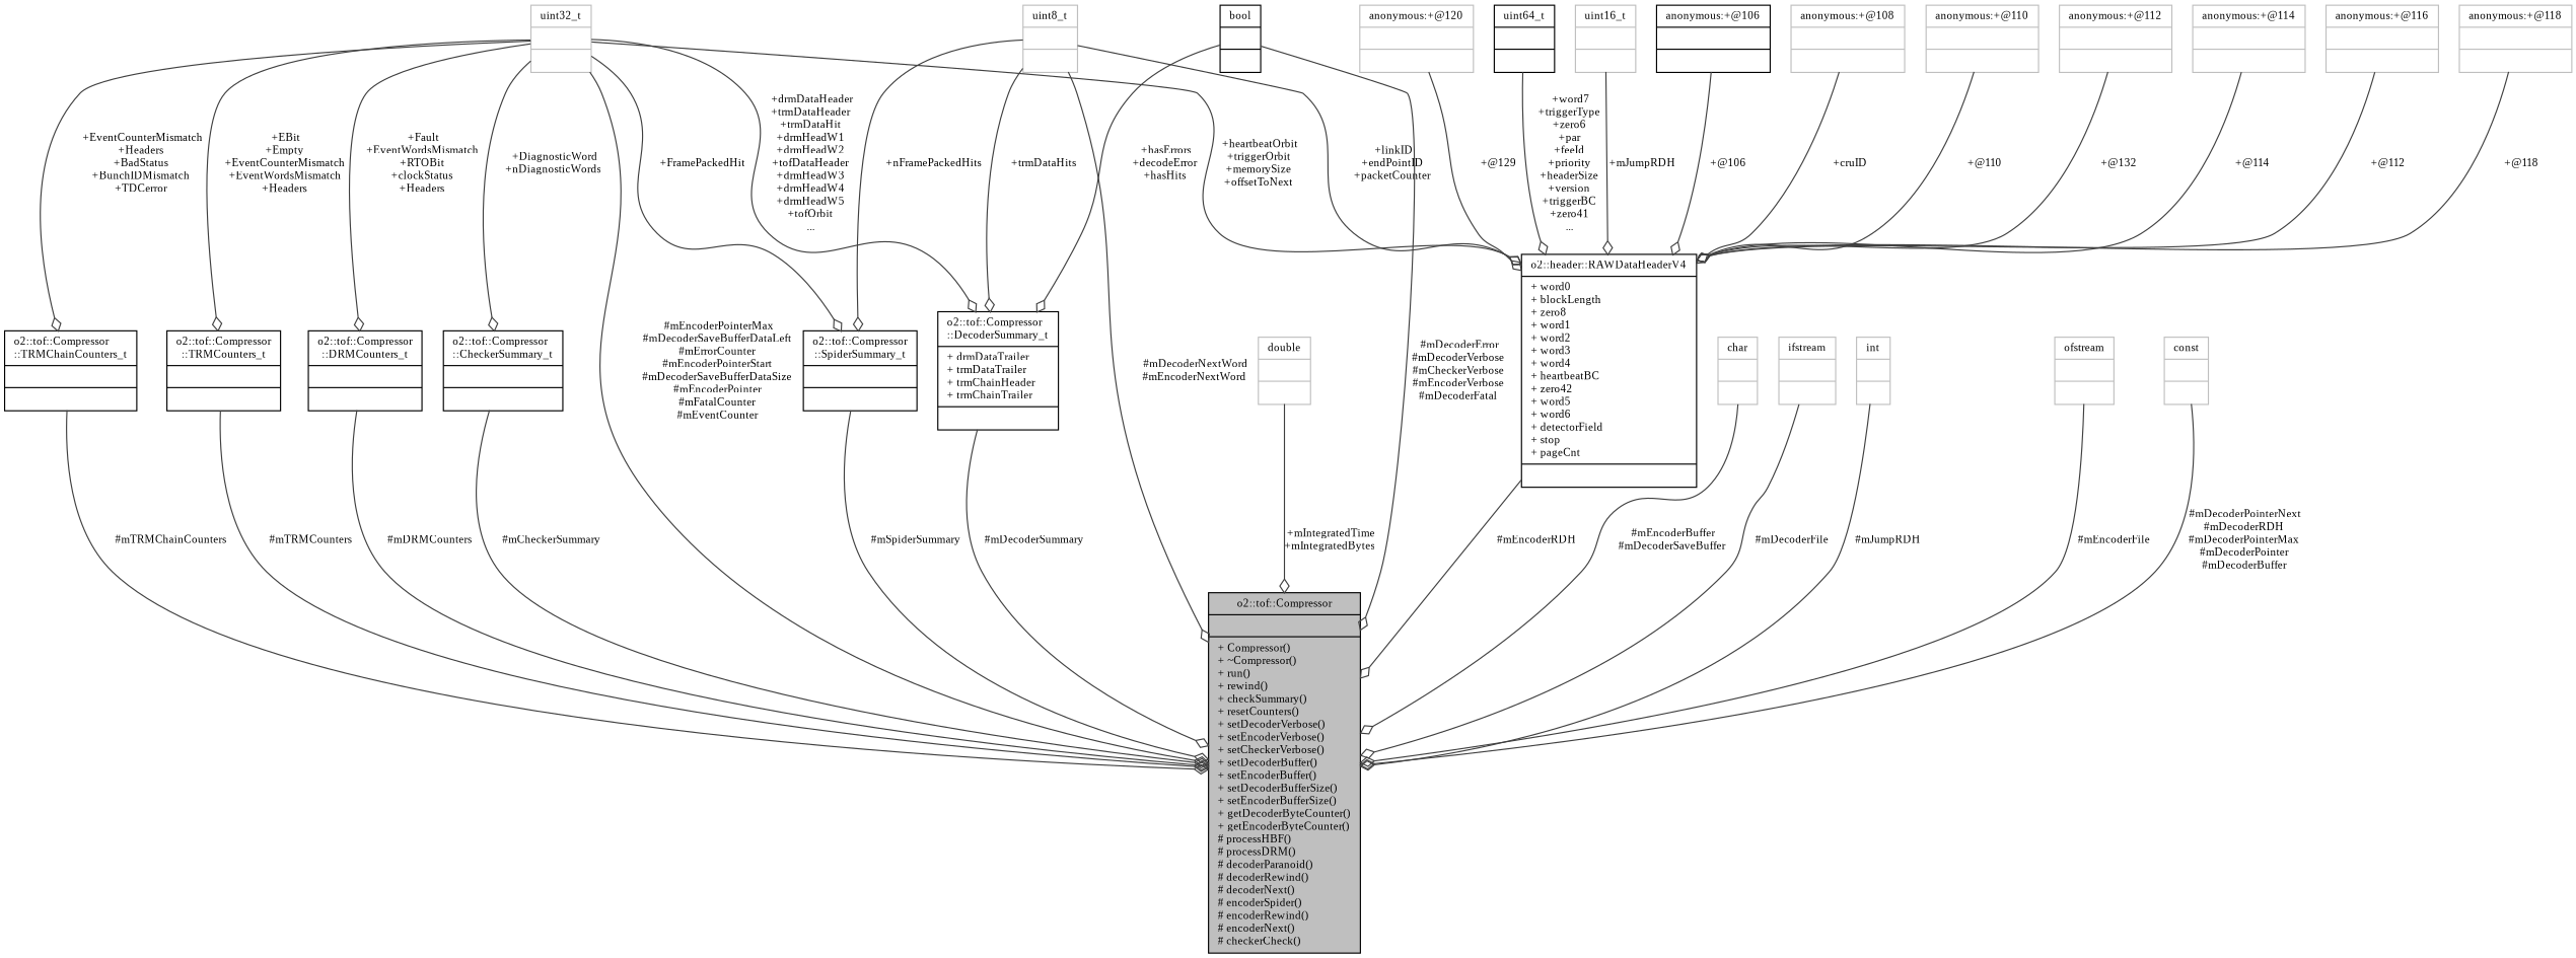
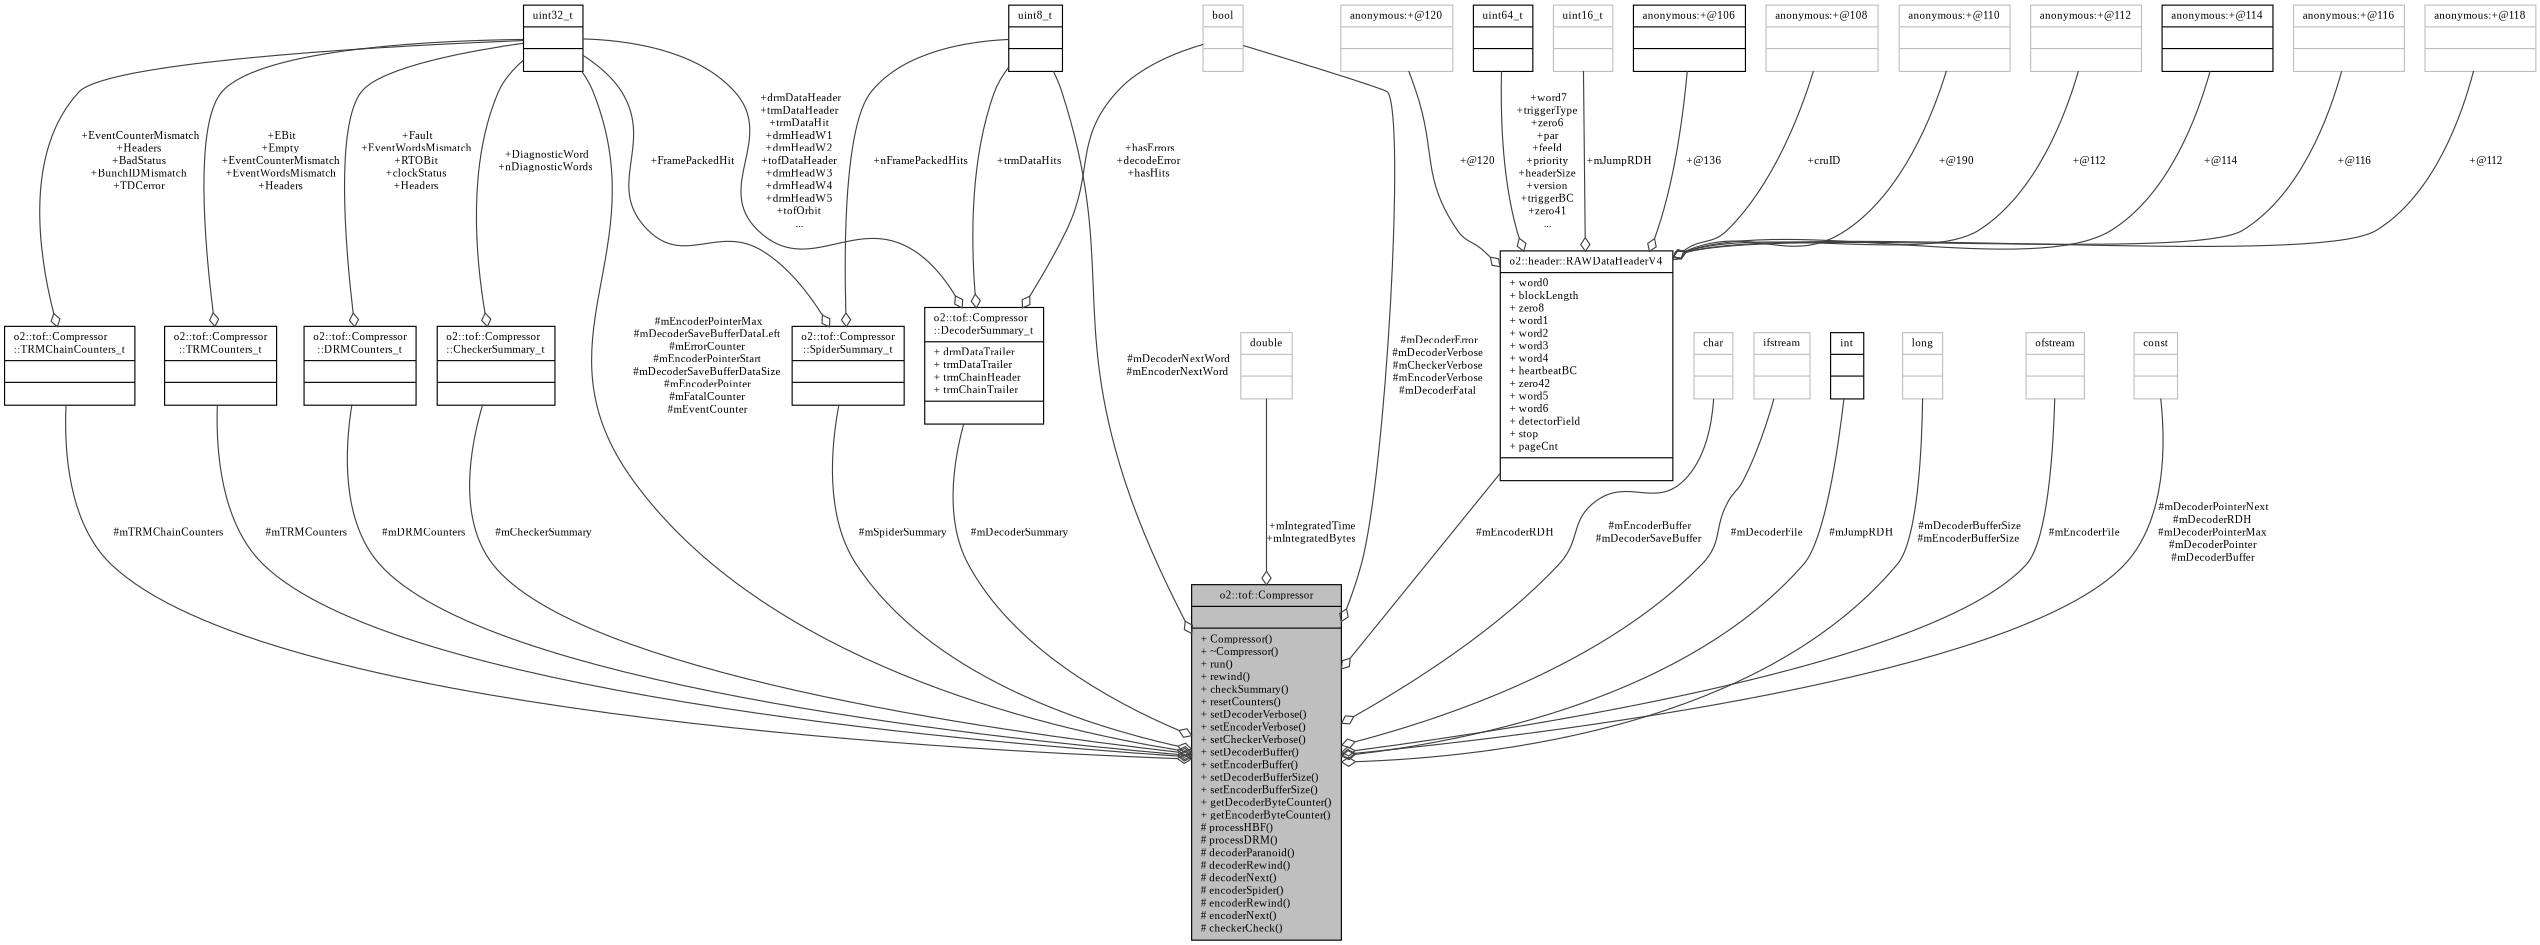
  digraph {
    fontname="Liberation Serif"
    node [color=grey75 fontname="Liberation Serif" fontsize=10 shape=record]
    edge [arrowhead=odiamond color=grey25 fontname="Liberation Serif" fontsize=10 labelfontname=Helvetica labelfontsize=10 style=solid]
    n1 [color=black fillcolor=grey75 fontcolor=black height=0.2 label="{o2::tof::Compressor\n||+ Compressor()\l+ ~Compressor()\l+ run()\l+ rewind()\l+ checkSummary()\l+ resetCounters()\l+ setDecoderVerbose()\l+ setEncoderVerbose()\l+ setCheckerVerbose()\l+ setDecoderBuffer()\l+ setEncoderBuffer()\l+ setDecoderBufferSize()\l+ setEncoderBufferSize()\l+ getDecoderByteCounter()\l+ getEncoderByteCounter()\l# processHBF()\l# processDRM()\l# decoderParanoid()\l# decoderRewind()\l# decoderNext()\l# encoderSpider()\l# encoderRewind()\l# encoderNext()\l# checkerCheck()\l}" style=filled width=0.4]
    n2 [color=black height=0.2 label="{o2::tof::Compressor\l::CheckerSummary_t\n||}" width=0.4]
-   n3 [height=0.2 label="{uint32_t\n||}" width=0.4]
+   n3 [color=black height=0.2 label="{uint32_t\n||}" width=0.4]
    n4 [color=black height=0.2 label="{o2::tof::Compressor\l::DecoderSummary_t\n|+ drmDataTrailer\l+ trmDataTrailer\l+ trmChainHeader\l+ trmChainTrailer\l|}" width=0.4]
    n5 [color=black height=0.2 label="{o2::tof::Compressor\l::TRMChainCounters_t\n||}" width=0.4]
    n6 [color=black height=0.2 label="{o2::tof::Compressor\l::TRMCounters_t\n||}" width=0.4]
    n7 [color=black height=0.2 label="{o2::tof::Compressor\l::DRMCounters_t\n||}" width=0.4]
    n8 [color=black height=0.2 label="{o2::tof::Compressor\l::SpiderSummary_t\n||}" width=0.4]
    n9 [color=black height=0.2 label="{o2::header::RAWDataHeaderV4\n|+ word0\l+ blockLength\l+ zero8\l+ word1\l+ word2\l+ word3\l+ word4\l+ heartbeatBC\l+ zero42\l+ word5\l+ word6\l+ detectorField\l+ stop\l+ pageCnt\l|}" width=0.4]
    n10 [height=0.2 label="{double\n||}" width=0.4]
-   n11 [height=0.2 label="{uint8_t\n||}" width=0.4]
-   n12 [color=black height=0.2 label="{bool\n||}" width=0.4]
+   n11 [color=black height=0.2 label="{uint8_t\n||}" width=0.4]
+   n12 [height=0.2 label="{bool\n||}" width=0.4]
    n13 [height=0.2 label="{char\n||}" width=0.4]
    n14 [height=0.2 label="{ifstream\n||}" width=0.4]
-   n15 [height=0.2 label="{int\n||}" width=0.4]
+   n15 [color=black height=0.2 label="{int\n||}" width=0.4]
+   n16 [height=0.2 label="{long\n||}" width=0.4]
    n17 [height=0.2 label="{ofstream\n||}" width=0.4]
    n18 [height=0.2 label="{const\n||}" width=0.4]
    n19 [height=0.2 label="{anonymous:+@120\n||}" width=0.4]
    n20 [color=black height=0.2 label="{uint64_t\n||}" width=0.4]
    n21 [height=0.2 label="{uint16_t\n||}" width=0.4]
    n22 [color=black height=0.2 label="{anonymous:+@106\n||}" width=0.4]
    n23 [height=0.2 label="{anonymous:+@108\n||}" width=0.4]
    n24 [height=0.2 label="{anonymous:+@110\n||}" width=0.4]
    n25 [height=0.2 label="{anonymous:+@112\n||}" width=0.4]
-   n26 [height=0.2 label="{anonymous:+@114\n||}" width=0.4]
+   n26 [color=black height=0.2 label="{anonymous:+@114\n||}" width=0.4]
    n27 [height=0.2 label="{anonymous:+@116\n||}" width=0.4]
    n28 [height=0.2 label="{anonymous:+@118\n||}" width=0.4]
    n2 -> n1 [label=" #mCheckerSummary"]
    n3 -> n1 [label=" #mEncoderPointerMax\n#mDecoderSaveBufferDataLeft\n#mErrorCounter\n#mEncoderPointerStart\n#mDecoderSaveBufferDataSize\n#mEncoderPointer\n#mFatalCounter\n#mEventCounter"]
    n3 -> n2 [label=" +DiagnosticWord\n+nDiagnosticWords"]
    n3 -> n4 [label=" +drmDataHeader\n+trmDataHeader\n+trmDataHit\n+drmHeadW1\n+drmHeadW2\n+tofDataHeader\n+drmHeadW3\n+drmHeadW4\n+drmHeadW5\n+tofOrbit\n..."]
    n3 -> n5 [label=" +EventCounterMismatch\n+Headers\n+BadStatus\n+BunchIDMismatch\n+TDCerror"]
    n3 -> n6 [label=" +EBit\n+Empty\n+EventCounterMismatch\n+EventWordsMismatch\n+Headers"]
    n3 -> n7 [label=" +Fault\n+EventWordsMismatch\n+RTOBit\n+clockStatus\n+Headers"]
    n3 -> n8 [label=" +FramePackedHit"]
-   n3 -> n9 [label=" +heartbeatOrbit\n+triggerOrbit\n+memorySize\n+offsetToNext"]
    n4 -> n1 [label=" #mDecoderSummary"]
    n5 -> n1 [label=" #mTRMChainCounters"]
    n6 -> n1 [label=" #mTRMCounters"]
    n7 -> n1 [label=" #mDRMCounters"]
    n8 -> n1 [label=" #mSpiderSummary"]
    n9 -> n1 [label=" #mEncoderRDH"]
    n10 -> n1 [label=" +mIntegratedTime\n+mIntegratedBytes"]
    n11 -> n1 [label=" #mDecoderNextWord\n#mEncoderNextWord"]
    n11 -> n4 [label=" +trmDataHits"]
    n11 -> n8 [label=" +nFramePackedHits"]
-   n11 -> n9 [label=" +linkID\n+endPointID\n+packetCounter"]
    n12 -> n1 [label=" #mDecoderError\n#mDecoderVerbose\n#mCheckerVerbose\n#mEncoderVerbose\n#mDecoderFatal"]
    n12 -> n4 [label=" +hasErrors\n+decodeError\n+hasHits"]
    n13 -> n1 [label=" #mEncoderBuffer\n#mDecoderSaveBuffer"]
    n14 -> n1 [label=" #mDecoderFile"]
    n15 -> n1 [label=" #mJumpRDH"]
+   n16 -> n1 [label=" #mDecoderBufferSize\n#mEncoderBufferSize"]
    n17 -> n1 [label=" #mEncoderFile"]
    n18 -> n1 [label=" #mDecoderPointerNext\n#mDecoderRDH\n#mDecoderPointerMax\n#mDecoderPointer\n#mDecoderBuffer"]
-   n19 -> n9 [label=" +@129"]
+   n19 -> n9 [label=" +@120"]
    n20 -> n9 [label=" +word7\n+triggerType\n+zero6\n+par\n+feeId\n+priority\n+headerSize\n+version\n+triggerBC\n+zero41\n..."]
    n21 -> n9 [label=" +mJumpRDH"]
-   n22 -> n9 [label=" +@106"]
+   n22 -> n9 [label=" +@136"]
    n23 -> n9 [label=" +cruID"]
-   n24 -> n9 [label=" +@110"]
-   n25 -> n9 [label=" +@132"]
+   n24 -> n9 [label=" +@190"]
+   n25 -> n9 [label=" +@112"]
    n26 -> n9 [label=" +@114"]
-   n27 -> n9 [label=" +@112"]
-   n28 -> n9 [label=" +@118"]
+   n27 -> n9 [label=" +@116"]
+   n28 -> n9 [label=" +@112"]
  }
